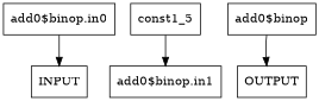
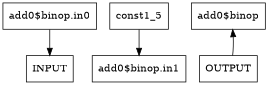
  digraph {
    node [shape=box]
    "add0$binop.in0"
    INPUT
    n3 [label=const1_5]
    "add0$binop.in1"
    "add0$binop"
    OUTPUT
    "add0$binop.in0" -> INPUT
    n3 -> "add0$binop.in1"
-   "add0$binop" -> OUTPUT
+   OUTPUT -> "add0$binop"
  }
